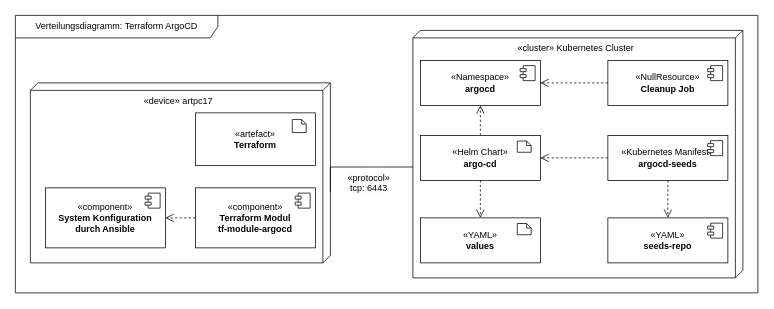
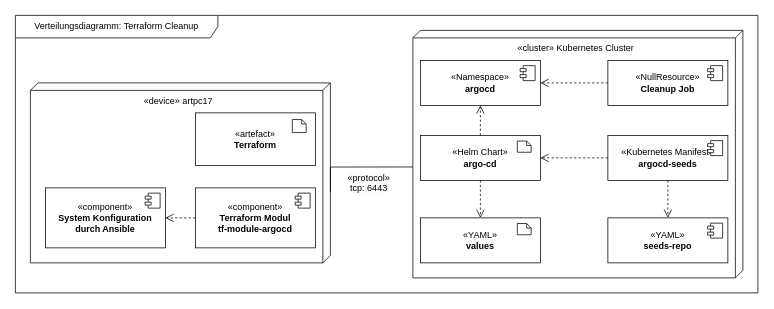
  <mxCell id="0" />
  <mxCell id="1" parent="0" />
  <mxCell id="2" value="«cluster» Kubernetes Cluster" style="verticalAlign=top;align=center;shape=cube;size=10;direction=south;html=1;boundedLbl=1;spacingLeft=5;whiteSpace=wrap;" vertex="1" parent="1"><mxGeometry x="550" y="40" width="440" height="330" as="geometry" /></mxCell>
  <mxCell id="3" value="«device» artpc17" style="verticalAlign=top;align=center;shape=cube;size=10;direction=south;html=1;boundedLbl=1;spacingLeft=5;whiteSpace=wrap;" vertex="1" parent="1"><mxGeometry x="40" y="110" width="400" height="240" as="geometry" /></mxCell>
  <mxCell id="4" style="rounded=0;orthogonalLoop=1;jettySize=auto;html=1;exitX=0;exitY=0.5;exitDx=0;exitDy=0;dashed=1;endArrow=open;endFill=0;entryX=1;entryY=0.5;entryDx=0;entryDy=0;endSize=9;" edge="1" parent="1" source="5" target="12"><mxGeometry relative="1" as="geometry"><mxPoint x="170" y="300" as="targetPoint" /></mxGeometry></mxCell>
  <mxCell id="5" value="«component»&lt;br&gt;&lt;b&gt;Terraform Modul&lt;br&gt;tf-module-argocd&lt;/b&gt;" style="html=1;dropTarget=0;whiteSpace=wrap;" vertex="1" parent="1"><mxGeometry x="260" y="250" width="160" height="80" as="geometry" /></mxCell>
  <mxCell id="6" value="" style="shape=module;jettyWidth=8;jettyHeight=4;" vertex="1" parent="5"><mxGeometry x="1" width="20" height="20" relative="1" as="geometry"><mxPoint x="-27" y="7" as="offset" /></mxGeometry></mxCell>
  <mxCell id="7" value="" style="group" vertex="1" connectable="0" parent="1"><mxGeometry x="260" y="150" width="160" height="70" as="geometry" /></mxCell>
  <mxCell id="8" value="«artefact»&lt;br&gt;&lt;b&gt;Terraform&lt;/b&gt;" style="html=1;dropTarget=0;whiteSpace=wrap;" vertex="1" parent="7"><mxGeometry width="160" height="70" as="geometry" /></mxCell>
  <mxCell id="9" value="" style="shape=note2;boundedLbl=1;whiteSpace=wrap;html=1;size=6;verticalAlign=top;align=left;spacingLeft=5;" vertex="1" parent="7"><mxGeometry x="129.231" y="8.75" width="18.462" height="17.5" as="geometry" /></mxCell>
  <mxCell id="10" style="edgeStyle=orthogonalEdgeStyle;rounded=0;orthogonalLoop=1;jettySize=auto;html=1;exitX=0;exitY=0;exitDx=145;exitDy=0;exitPerimeter=0;endArrow=none;endFill=0;entryX=0.552;entryY=1;entryDx=0;entryDy=0;entryPerimeter=0;" edge="1" parent="1" source="3" target="2"><mxGeometry relative="1" as="geometry"><mxPoint x="544" y="255" as="targetPoint" /><Array as="points"><mxPoint x="440" y="222" /></Array></mxGeometry></mxCell>
  <mxCell id="11" value="&lt;span style=&quot;font-size: 12px; text-wrap: wrap; background-color: rgb(251, 251, 251);&quot;&gt;«protocol»&lt;br&gt;tcp: 6443&lt;br&gt;&lt;br&gt;&lt;/span&gt;" style="edgeLabel;html=1;align=center;verticalAlign=middle;resizable=0;points=[];" vertex="1" connectable="0" parent="10"><mxGeometry x="-0.261" y="2" relative="1" as="geometry"><mxPoint x="30" y="30" as="offset" /></mxGeometry></mxCell>
  <mxCell id="12" value="«component»&lt;br&gt;&lt;b&gt;System Konfiguration durch Ansible&lt;/b&gt;" style="html=1;dropTarget=0;whiteSpace=wrap;" vertex="1" parent="1"><mxGeometry x="60" y="250" width="160" height="80" as="geometry" /></mxCell>
  <mxCell id="13" value="" style="shape=module;jettyWidth=8;jettyHeight=4;" vertex="1" parent="12"><mxGeometry x="1" width="20" height="20" relative="1" as="geometry"><mxPoint x="-27" y="7" as="offset" /></mxGeometry></mxCell>
  <mxCell id="14" value="«Namespace»&lt;b&gt;&lt;br&gt;argocd&lt;/b&gt;" style="html=1;dropTarget=0;whiteSpace=wrap;" vertex="1" parent="1"><mxGeometry x="560" y="80" width="160" height="60" as="geometry" /></mxCell>
  <mxCell id="15" value="" style="shape=module;jettyWidth=8;jettyHeight=4;" vertex="1" parent="14"><mxGeometry x="1" width="20" height="20" relative="1" as="geometry"><mxPoint x="-27" y="7" as="offset" /></mxGeometry></mxCell>
  <mxCell id="16" value="«NullResource»&lt;div&gt;&lt;b&gt;Cleanup Job&lt;/b&gt;&lt;/div&gt;" style="html=1;dropTarget=0;whiteSpace=wrap;" vertex="1" parent="1"><mxGeometry x="810" y="80" width="160" height="60" as="geometry" /></mxCell>
  <mxCell id="17" value="" style="shape=module;jettyWidth=8;jettyHeight=4;" vertex="1" parent="16"><mxGeometry x="1" width="20" height="20" relative="1" as="geometry"><mxPoint x="-27" y="7" as="offset" /></mxGeometry></mxCell>
  <mxCell id="18" value="" style="group" vertex="1" connectable="0" parent="1"><mxGeometry x="560" y="180" width="160" height="60" as="geometry" /></mxCell>
  <mxCell id="19" value="«Helm Chart»&lt;br&gt;&lt;b&gt;argo-cd&lt;/b&gt;" style="html=1;dropTarget=0;whiteSpace=wrap;" vertex="1" parent="18"><mxGeometry width="160" height="60" as="geometry" /></mxCell>
  <mxCell id="20" value="" style="shape=note2;boundedLbl=1;whiteSpace=wrap;html=1;size=6;verticalAlign=top;align=left;spacingLeft=5;" vertex="1" parent="18"><mxGeometry x="129.231" y="7.5" width="18.462" height="15" as="geometry" /></mxCell>
  <mxCell id="21" value="«Kubernetes Manifest»&lt;b&gt;&lt;br&gt;argocd-seeds&lt;/b&gt;" style="html=1;dropTarget=0;whiteSpace=wrap;" vertex="1" parent="1"><mxGeometry x="810" y="180" width="160" height="60" as="geometry" /></mxCell>
  <mxCell id="22" value="" style="shape=module;jettyWidth=8;jettyHeight=4;" vertex="1" parent="21"><mxGeometry x="1" width="20" height="20" relative="1" as="geometry"><mxPoint x="-27" y="7" as="offset" /></mxGeometry></mxCell>
  <mxCell id="23" value="" style="group" vertex="1" connectable="0" parent="1"><mxGeometry x="560" y="290" width="160" height="60" as="geometry" /></mxCell>
  <mxCell id="24" value="«YAML»&lt;br&gt;&lt;b&gt;values&lt;/b&gt;" style="html=1;dropTarget=0;whiteSpace=wrap;" vertex="1" parent="23"><mxGeometry width="160" height="60" as="geometry" /></mxCell>
  <mxCell id="25" value="" style="shape=note2;boundedLbl=1;whiteSpace=wrap;html=1;size=6;verticalAlign=top;align=left;spacingLeft=5;" vertex="1" parent="23"><mxGeometry x="129.231" y="7.5" width="18.462" height="15" as="geometry" /></mxCell>
  <mxCell id="26" style="rounded=0;orthogonalLoop=1;jettySize=auto;html=1;exitX=0;exitY=0.5;exitDx=0;exitDy=0;dashed=1;endArrow=open;endFill=0;strokeWidth=1;endSize=9;startSize=6;entryX=1;entryY=0.5;entryDx=0;entryDy=0;" edge="1" parent="1" source="21" target="19"><mxGeometry relative="1" as="geometry"><mxPoint x="610" y="370" as="sourcePoint" /><mxPoint x="610" y="250" as="targetPoint" /></mxGeometry></mxCell>
  <mxCell id="27" style="rounded=0;orthogonalLoop=1;jettySize=auto;html=1;dashed=1;endArrow=open;endFill=0;strokeWidth=1;endSize=9;startSize=6;entryX=1;entryY=0.5;entryDx=0;entryDy=0;exitX=0;exitY=0.5;exitDx=0;exitDy=0;" edge="1" parent="1" target="14" source="16"><mxGeometry relative="1" as="geometry"><mxPoint x="720" y="182" as="sourcePoint" /><mxPoint x="730" y="220" as="targetPoint" /></mxGeometry></mxCell>
  <mxCell id="28" style="rounded=0;orthogonalLoop=1;jettySize=auto;html=1;dashed=1;endArrow=open;endFill=0;strokeWidth=1;endSize=9;startSize=6;entryX=0.5;entryY=1;entryDx=0;entryDy=0;exitX=0.5;exitY=0;exitDx=0;exitDy=0;" edge="1" parent="1" source="19" target="14"><mxGeometry relative="1" as="geometry"><mxPoint x="730" y="192" as="sourcePoint" /><mxPoint x="820" y="130" as="targetPoint" /></mxGeometry></mxCell>
  <mxCell id="29" style="rounded=0;orthogonalLoop=1;jettySize=auto;html=1;exitX=0.5;exitY=1;exitDx=0;exitDy=0;entryX=0.5;entryY=0;entryDx=0;entryDy=0;dashed=1;endArrow=open;endFill=0;strokeWidth=1;endSize=9;startSize=6;" edge="1" parent="1" source="21" target="31"><mxGeometry relative="1" as="geometry"><mxPoint x="610" y="370" as="sourcePoint" /><mxPoint x="610" y="250" as="targetPoint" /></mxGeometry></mxCell>
- <mxCell id="30" value="Verteilungsdiagramm: Terraform ArgoCD" style="shape=umlFrame;whiteSpace=wrap;html=1;pointerEvents=0;recursiveResize=0;container=1;collapsible=0;width=270;height=30;" vertex="1" parent="1"><mxGeometry x="20" y="20" width="990" height="370" as="geometry" /></mxCell>
+ <mxCell id="30" value="Verteilungsdiagramm: Terraform Cleanup" style="shape=umlFrame;whiteSpace=wrap;html=1;pointerEvents=0;recursiveResize=0;container=1;collapsible=0;width=270;height=30;" vertex="1" parent="1"><mxGeometry x="20" y="20" width="990" height="370" as="geometry" /></mxCell>
  <mxCell id="31" value="«YAML»&lt;b&gt;&lt;br&gt;seeds-repo&lt;/b&gt;" style="html=1;dropTarget=0;whiteSpace=wrap;" vertex="1" parent="30"><mxGeometry x="790" y="270" width="160" height="60" as="geometry" /></mxCell>
  <mxCell id="32" value="" style="shape=module;jettyWidth=8;jettyHeight=4;" vertex="1" parent="31"><mxGeometry x="1" width="20" height="20" relative="1" as="geometry"><mxPoint x="-27" y="7" as="offset" /></mxGeometry></mxCell>
  <mxCell id="33" style="rounded=0;orthogonalLoop=1;jettySize=auto;html=1;exitX=0.5;exitY=1;exitDx=0;exitDy=0;entryX=0.5;entryY=0;entryDx=0;entryDy=0;dashed=1;endArrow=open;endFill=0;strokeWidth=1;endSize=9;startSize=6;" edge="1" parent="1" source="19" target="24"><mxGeometry relative="1" as="geometry"><mxPoint x="650" y="300" as="sourcePoint" /><mxPoint x="600" y="270" as="targetPoint" /></mxGeometry></mxCell>
